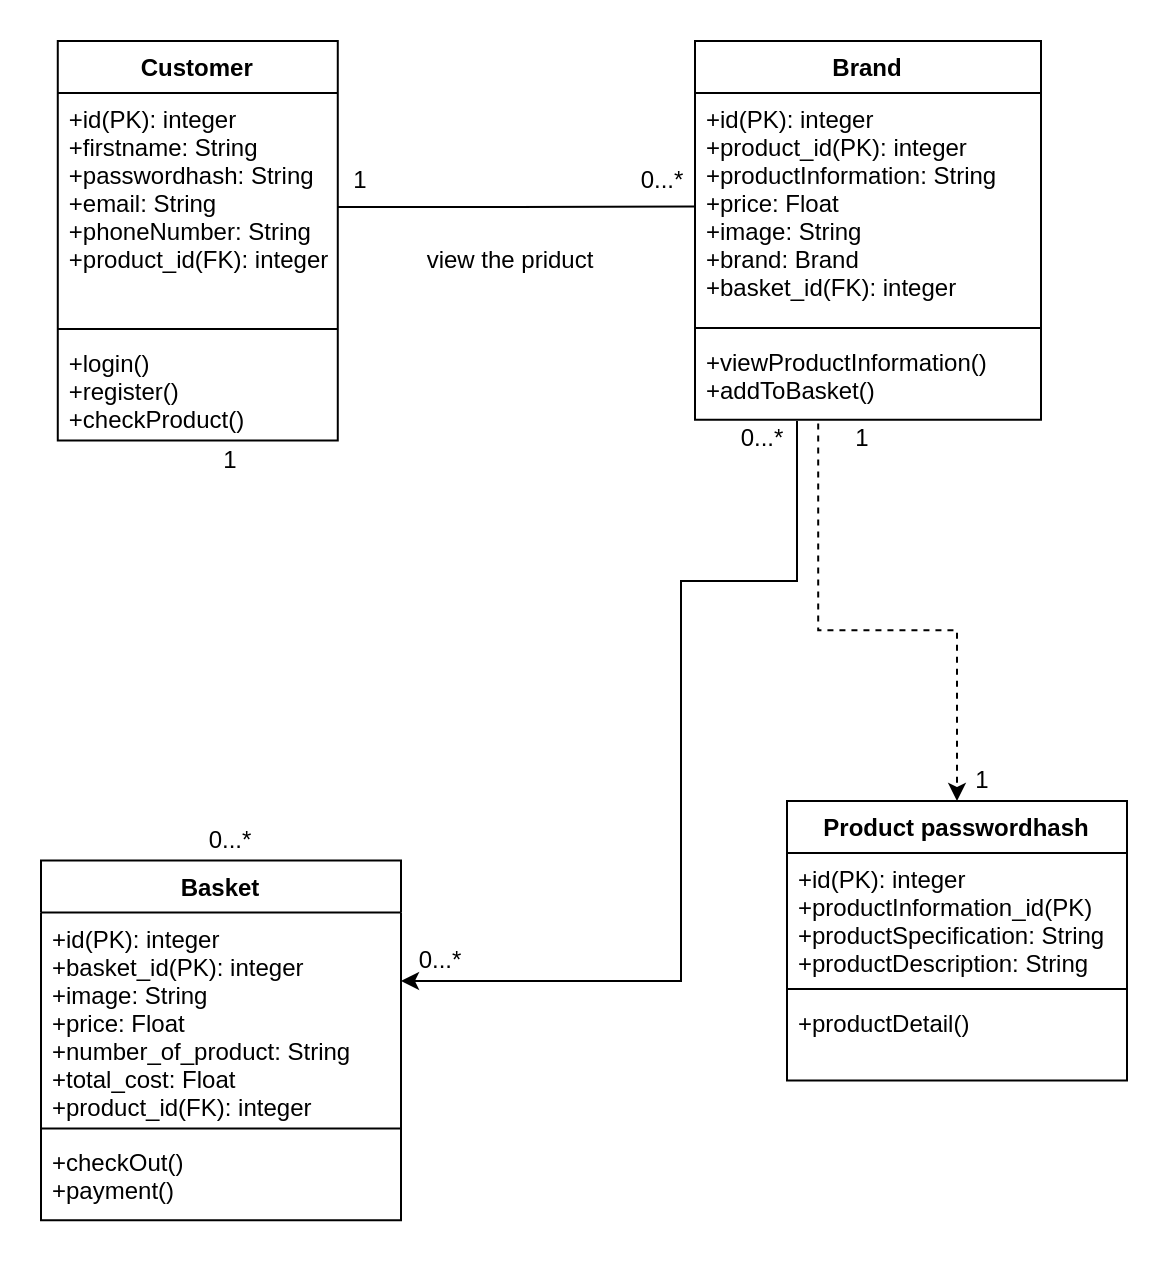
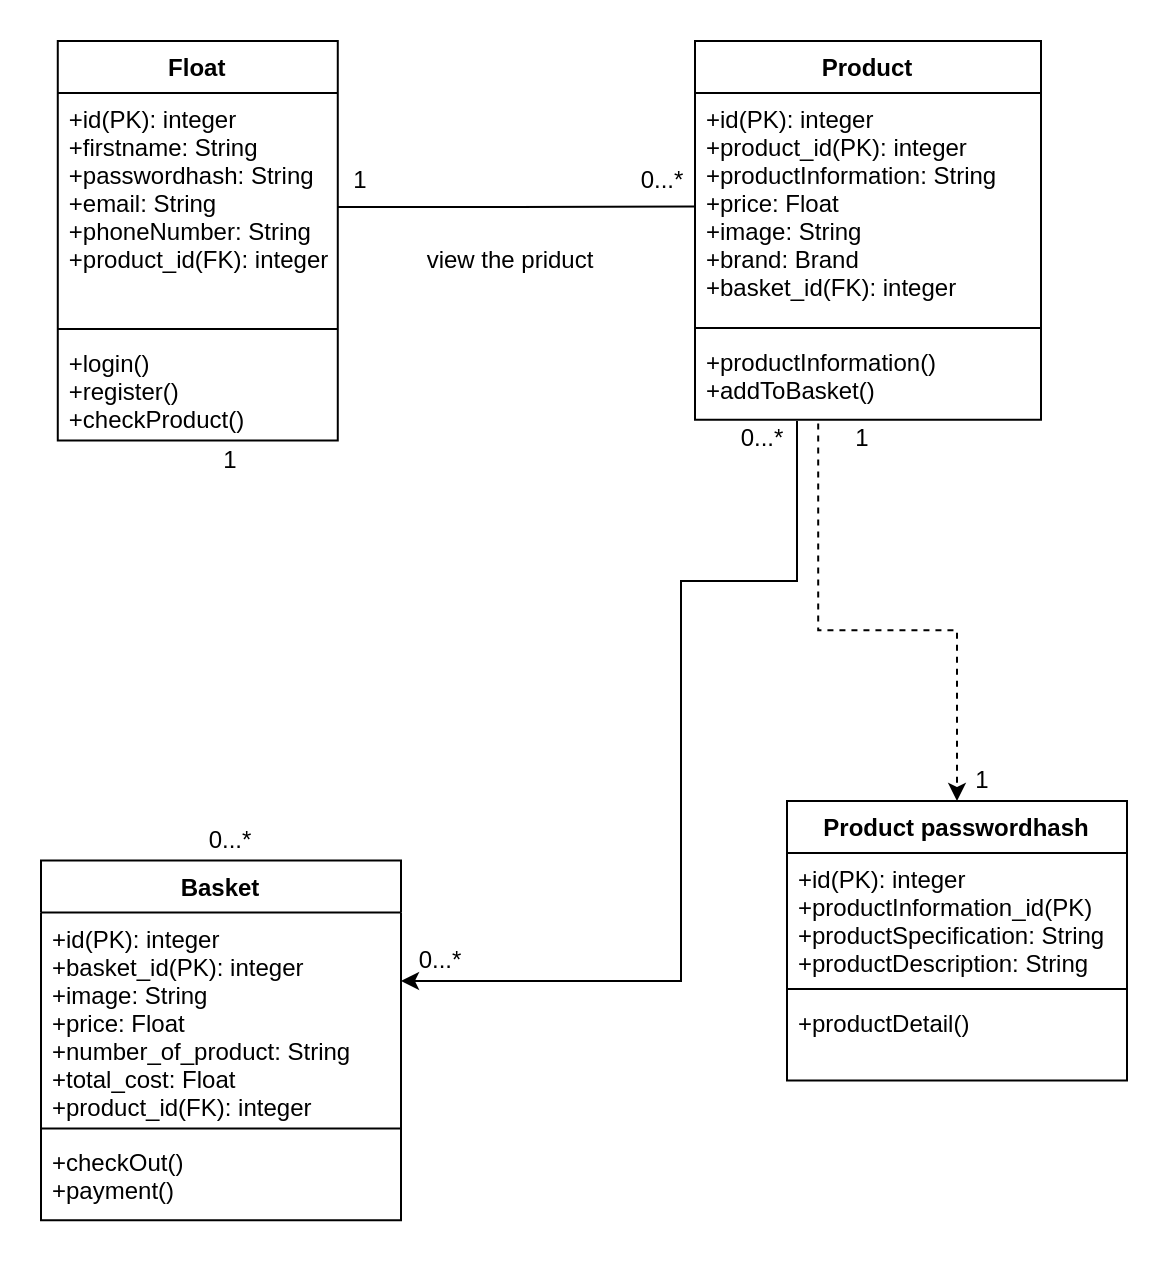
  <mxCell id="0" />
  <mxCell id="1" parent="0" />
- <mxCell id="2" value="Customer" style="swimlane;fontStyle=1;align=center;verticalAlign=top;childLayout=stackLayout;horizontal=1;startSize=26;horizontalStack=0;resizeParent=1;resizeParentMax=0;resizeLast=0;collapsible=1;marginBottom=0;" parent="1" vertex="1"><mxGeometry x="28.393" y="20" width="140" height="199.755" as="geometry" /></mxCell>
+ <mxCell id="2" value="Float" style="swimlane;fontStyle=1;align=center;verticalAlign=top;childLayout=stackLayout;horizontal=1;startSize=26;horizontalStack=0;resizeParent=1;resizeParentMax=0;resizeLast=0;collapsible=1;marginBottom=0;" parent="1" vertex="1"><mxGeometry x="28.393" y="20" width="140" height="199.755" as="geometry" /></mxCell>
  <mxCell id="3" value="+id(PK): integer&#10;+firstname: String&#10;+passwordhash: String&#10;+email: String&#10;+phoneNumber: String&#10;+product_id(FK): integer" style="text;strokeColor=none;fillColor=none;align=left;verticalAlign=top;spacingLeft=4;spacingRight=4;overflow=hidden;rotatable=0;points=[[0,0.5],[1,0.5]];portConstraint=eastwest;" parent="2" vertex="1"><mxGeometry y="26" width="140" height="114" as="geometry" /></mxCell>
  <mxCell id="4" value="" style="line;strokeWidth=1;fillColor=none;align=left;verticalAlign=middle;spacingTop=-1;spacingLeft=3;spacingRight=3;rotatable=0;labelPosition=right;points=[];portConstraint=eastwest;" parent="2" vertex="1"><mxGeometry y="140" width="140" height="7.967" as="geometry" /></mxCell>
  <mxCell id="5" value="+login()&#10;+register()&#10;+checkProduct()" style="text;strokeColor=none;fillColor=none;align=left;verticalAlign=top;spacingLeft=4;spacingRight=4;overflow=hidden;rotatable=0;points=[[0,0.5],[1,0.5]];portConstraint=eastwest;" parent="2" vertex="1"><mxGeometry y="147.967" width="140" height="51.788" as="geometry" /></mxCell>
  <mxCell id="6" style="edgeStyle=orthogonalEdgeStyle;rounded=0;orthogonalLoop=1;jettySize=auto;html=1;entryX=0.5;entryY=0;entryDx=0;entryDy=0;endArrow=classic;endFill=1;dashed=1;exitX=-0.175;exitY=0.1;exitDx=0;exitDy=0;exitPerimeter=0;startArrow=none;startFill=0;" parent="1" target="11" edge="1" source="19"><mxGeometry relative="1" as="geometry"><mxPoint x="411.536" y="288.898" as="sourcePoint" /></mxGeometry></mxCell>
- <mxCell id="7" value="Brand" style="swimlane;fontStyle=1;align=center;verticalAlign=top;childLayout=stackLayout;horizontal=1;startSize=26;horizontalStack=0;resizeParent=1;resizeParentMax=0;resizeLast=0;collapsible=1;marginBottom=0;" parent="1" vertex="1"><mxGeometry x="347" y="20" width="173" height="189.331" as="geometry" /></mxCell>
+ <mxCell id="7" value="Product" style="swimlane;fontStyle=1;align=center;verticalAlign=top;childLayout=stackLayout;horizontal=1;startSize=26;horizontalStack=0;resizeParent=1;resizeParentMax=0;resizeLast=0;collapsible=1;marginBottom=0;" parent="1" vertex="1"><mxGeometry x="347" y="20" width="173" height="189.331" as="geometry" /></mxCell>
  <mxCell id="8" value="+id(PK): integer&#10;+product_id(PK): integer&#10;+productInformation: String&#10;+price: Float&#10;+image: String&#10;+brand: Brand&#10;+basket_id(FK): integer" style="text;strokeColor=none;fillColor=none;align=left;verticalAlign=top;spacingLeft=4;spacingRight=4;overflow=hidden;rotatable=0;points=[[0,0.5],[1,0.5]];portConstraint=eastwest;" parent="7" vertex="1"><mxGeometry y="26" width="173" height="113.535" as="geometry" /></mxCell>
  <mxCell id="9" value="" style="line;strokeWidth=1;fillColor=none;align=left;verticalAlign=middle;spacingTop=-1;spacingLeft=3;spacingRight=3;rotatable=0;labelPosition=right;points=[];portConstraint=eastwest;" parent="7" vertex="1"><mxGeometry y="139.535" width="173" height="7.967" as="geometry" /></mxCell>
- <mxCell id="10" value="+viewProductInformation()&#10;+addToBasket()&#10;" style="text;strokeColor=none;fillColor=none;align=left;verticalAlign=top;spacingLeft=4;spacingRight=4;overflow=hidden;rotatable=0;points=[[0,0.5],[1,0.5]];portConstraint=eastwest;" parent="7" vertex="1"><mxGeometry y="147.502" width="173" height="41.829" as="geometry" /></mxCell>
+ <mxCell id="10" value="+productInformation()&#10;+addToBasket()&#10;" style="text;strokeColor=none;fillColor=none;align=left;verticalAlign=top;spacingLeft=4;spacingRight=4;overflow=hidden;rotatable=0;points=[[0,0.5],[1,0.5]];portConstraint=eastwest;" parent="7" vertex="1"><mxGeometry y="147.502" width="173" height="41.829" as="geometry" /></mxCell>
  <mxCell id="11" value="Product passwordhash" style="swimlane;fontStyle=1;align=center;verticalAlign=top;childLayout=stackLayout;horizontal=1;startSize=26;horizontalStack=0;resizeParent=1;resizeParentMax=0;resizeLast=0;collapsible=1;marginBottom=0;" parent="1" vertex="1"><mxGeometry x="393" y="400" width="170" height="139.796" as="geometry" /></mxCell>
  <mxCell id="12" value="+id(PK): integer&#10;+productInformation_id(PK)&#10;+productSpecification: String&#10;+productDescription: String" style="text;strokeColor=none;fillColor=none;align=left;verticalAlign=top;spacingLeft=4;spacingRight=4;overflow=hidden;rotatable=0;points=[[0,0.5],[1,0.5]];portConstraint=eastwest;" parent="11" vertex="1"><mxGeometry y="26" width="170" height="64" as="geometry" /></mxCell>
  <mxCell id="13" value="" style="line;strokeWidth=1;fillColor=none;align=left;verticalAlign=middle;spacingTop=-1;spacingLeft=3;spacingRight=3;rotatable=0;labelPosition=right;points=[];portConstraint=eastwest;" parent="11" vertex="1"><mxGeometry y="90" width="170" height="7.967" as="geometry" /></mxCell>
  <mxCell id="14" value="+productDetail()" style="text;strokeColor=none;fillColor=none;align=left;verticalAlign=top;spacingLeft=4;spacingRight=4;overflow=hidden;rotatable=0;points=[[0,0.5],[1,0.5]];portConstraint=eastwest;" parent="11" vertex="1"><mxGeometry y="97.967" width="170" height="41.829" as="geometry" /></mxCell>
  <mxCell id="15" style="edgeStyle=orthogonalEdgeStyle;rounded=0;orthogonalLoop=1;jettySize=auto;html=1;exitX=1;exitY=0.5;exitDx=0;exitDy=0;entryX=0;entryY=0.5;entryDx=0;entryDy=0;endArrow=none;endFill=0;" parent="1" source="3" target="8" edge="1"><mxGeometry relative="1" as="geometry" /></mxCell>
  <mxCell id="16" value="0...*" style="text;html=1;strokeColor=none;fillColor=none;align=center;verticalAlign=middle;whiteSpace=wrap;rounded=0;" parent="1" vertex="1"><mxGeometry x="313.757" y="79.755" width="33.572" height="19.918" as="geometry" /></mxCell>
  <mxCell id="17" value="0...*" style="text;html=1;strokeColor=none;fillColor=none;align=center;verticalAlign=middle;whiteSpace=wrap;rounded=0;" parent="1" vertex="1"><mxGeometry x="364.115" y="209.224" width="33.572" height="19.918" as="geometry" /></mxCell>
  <mxCell id="18" style="edgeStyle=orthogonalEdgeStyle;rounded=0;orthogonalLoop=1;jettySize=auto;html=1;endArrow=classic;endFill=1;" edge="1" parent="1" target="23"><mxGeometry relative="1" as="geometry"><mxPoint x="398" y="210" as="sourcePoint" /><Array as="points"><mxPoint x="398" y="290" /><mxPoint x="340" y="290" /><mxPoint x="340" y="490" /></Array></mxGeometry></mxCell>
  <mxCell id="19" value="1" style="text;html=1;strokeColor=none;fillColor=none;align=center;verticalAlign=middle;whiteSpace=wrap;rounded=0;" parent="1" vertex="1"><mxGeometry x="414.474" y="209.224" width="33.572" height="19.918" as="geometry" /></mxCell>
  <mxCell id="20" value="1" style="text;html=1;strokeColor=none;fillColor=none;align=center;verticalAlign=middle;whiteSpace=wrap;rounded=0;" vertex="1" parent="1"><mxGeometry x="162.682" y="79.755" width="33.572" height="19.918" as="geometry" /></mxCell>
  <mxCell id="21" value="1" style="text;html=1;strokeColor=none;fillColor=none;align=center;verticalAlign=middle;whiteSpace=wrap;rounded=0;" parent="1" vertex="1"><mxGeometry x="471" y="380" width="40" height="20" as="geometry" /></mxCell>
  <mxCell id="22" value="Basket" style="swimlane;fontStyle=1;align=center;verticalAlign=top;childLayout=stackLayout;horizontal=1;startSize=26;horizontalStack=0;resizeParent=1;resizeParentMax=0;resizeLast=0;collapsible=1;marginBottom=0;" parent="1" vertex="1"><mxGeometry x="20" y="429.776" width="180" height="179.796" as="geometry" /></mxCell>
  <mxCell id="23" value="+id(PK): integer&#10;+basket_id(PK): integer&#10;+image: String&#10;+price: Float&#10;+number_of_product: String&#10;+total_cost: Float&#10;+product_id(FK): integer" style="text;strokeColor=none;fillColor=none;align=left;verticalAlign=top;spacingLeft=4;spacingRight=4;overflow=hidden;rotatable=0;points=[[0,0.5],[1,0.5]];portConstraint=eastwest;" parent="22" vertex="1"><mxGeometry y="26" width="180" height="104" as="geometry" /></mxCell>
  <mxCell id="24" value="" style="line;strokeWidth=1;fillColor=none;align=left;verticalAlign=middle;spacingTop=-1;spacingLeft=3;spacingRight=3;rotatable=0;labelPosition=right;points=[];portConstraint=eastwest;" parent="22" vertex="1"><mxGeometry y="130" width="180" height="7.967" as="geometry" /></mxCell>
  <mxCell id="25" value="+checkOut()&#10;+payment()" style="text;strokeColor=none;fillColor=none;align=left;verticalAlign=top;spacingLeft=4;spacingRight=4;overflow=hidden;rotatable=0;points=[[0,0.5],[1,0.5]];portConstraint=eastwest;" parent="22" vertex="1"><mxGeometry y="137.967" width="180" height="41.829" as="geometry" /></mxCell>
  <mxCell id="26" value="0...*" style="text;html=1;strokeColor=none;fillColor=none;align=center;verticalAlign=middle;whiteSpace=wrap;rounded=0;" parent="1" vertex="1"><mxGeometry x="202.789" y="469.969" width="33.572" height="19.918" as="geometry" /></mxCell>
  <mxCell id="27" value="view the priduct" style="text;html=1;strokeColor=none;fillColor=none;align=center;verticalAlign=middle;whiteSpace=wrap;rounded=0;" vertex="1" parent="1"><mxGeometry x="203" y="120" width="104" height="20" as="geometry" /></mxCell>
  <mxCell id="28" value="0...*" style="text;html=1;strokeColor=none;fillColor=none;align=center;verticalAlign=middle;whiteSpace=wrap;rounded=0;" vertex="1" parent="1"><mxGeometry x="98.289" y="409.969" width="33.572" height="19.918" as="geometry" /></mxCell>
  <mxCell id="29" value="1" style="text;html=1;strokeColor=none;fillColor=none;align=center;verticalAlign=middle;whiteSpace=wrap;rounded=0;" vertex="1" parent="1"><mxGeometry x="98.182" y="219.755" width="33.572" height="19.918" as="geometry" /></mxCell>
